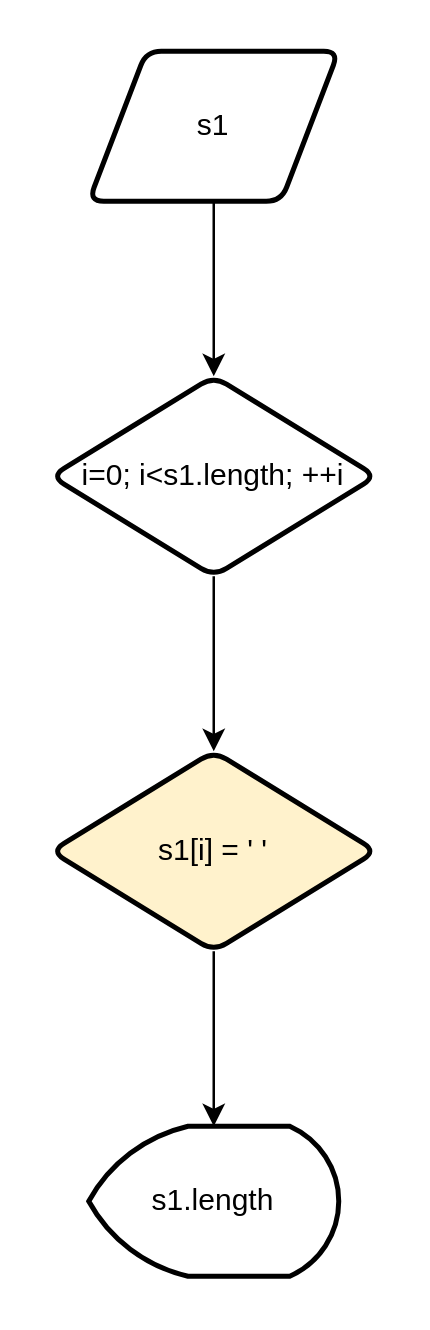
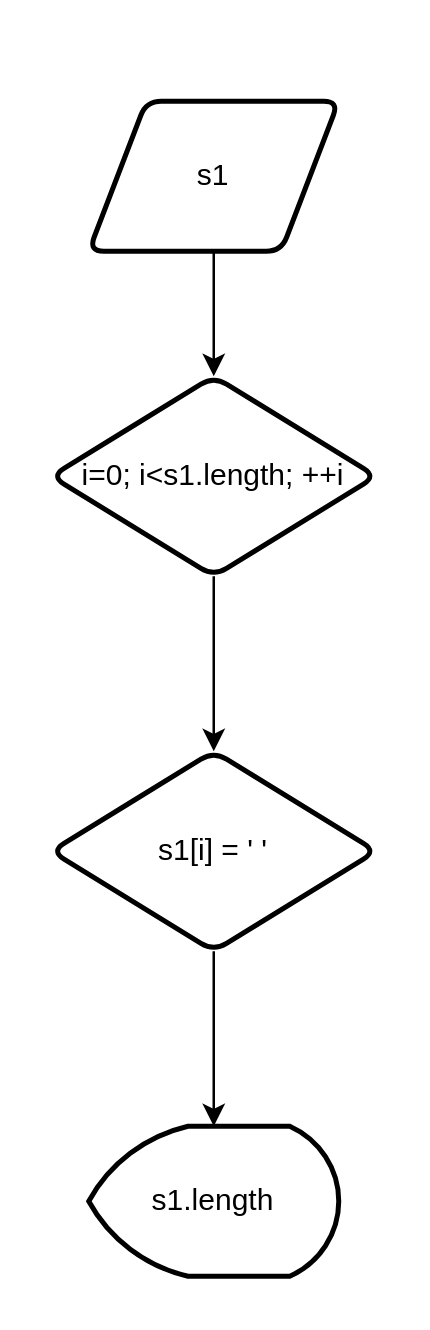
  <mxCell id="0" />
  <mxCell id="1" parent="0" />
  <mxCell id="2" value="" style="edgeStyle=orthogonalEdgeStyle;rounded=0;orthogonalLoop=1;jettySize=auto;html=1;" edge="1" parent="1" source="3" target="5"><mxGeometry relative="1" as="geometry" /></mxCell>
- <mxCell id="3" value="s1" style="shape=parallelogram;html=1;strokeWidth=2;perimeter=parallelogramPerimeter;whiteSpace=wrap;rounded=1;arcSize=12;size=0.23;" vertex="1" parent="1"><mxGeometry x="35" y="20" width="100" height="60" as="geometry" /></mxCell>
+ <mxCell id="3" value="s1" style="shape=parallelogram;html=1;strokeWidth=2;perimeter=parallelogramPerimeter;whiteSpace=wrap;rounded=1;arcSize=12;size=0.23;" vertex="1" parent="1"><mxGeometry x="35" y="40" width="100" height="60" as="geometry" /></mxCell>
  <mxCell id="4" value="" style="edgeStyle=orthogonalEdgeStyle;rounded=0;orthogonalLoop=1;jettySize=auto;html=1;" edge="1" parent="1" source="5" target="7"><mxGeometry relative="1" as="geometry" /></mxCell>
  <mxCell id="5" value="i=0; i&amp;lt;s1.length; ++i" style="rhombus;whiteSpace=wrap;html=1;strokeWidth=2;rounded=1;arcSize=12;" vertex="1" parent="1"><mxGeometry x="20" y="150" width="130" height="80" as="geometry" /></mxCell>
  <mxCell id="6" value="" style="edgeStyle=orthogonalEdgeStyle;rounded=0;orthogonalLoop=1;jettySize=auto;html=1;" edge="1" parent="1" source="7" target="8"><mxGeometry relative="1" as="geometry" /></mxCell>
- <mxCell id="7" value="s1[i] = ' '" style="rhombus;whiteSpace=wrap;html=1;strokeWidth=2;rounded=1;arcSize=12;fillColor=#fff2cc;" vertex="1" parent="1"><mxGeometry x="20" y="300" width="130" height="80" as="geometry" /></mxCell>
+ <mxCell id="7" value="s1[i] = ' '" style="rhombus;whiteSpace=wrap;html=1;strokeWidth=2;rounded=1;arcSize=12;" vertex="1" parent="1"><mxGeometry x="20" y="300" width="130" height="80" as="geometry" /></mxCell>
  <mxCell id="8" value="s1.length" style="strokeWidth=2;html=1;shape=mxgraph.flowchart.display;whiteSpace=wrap;" vertex="1" parent="1"><mxGeometry x="35" y="450" width="100" height="60" as="geometry" /></mxCell>
